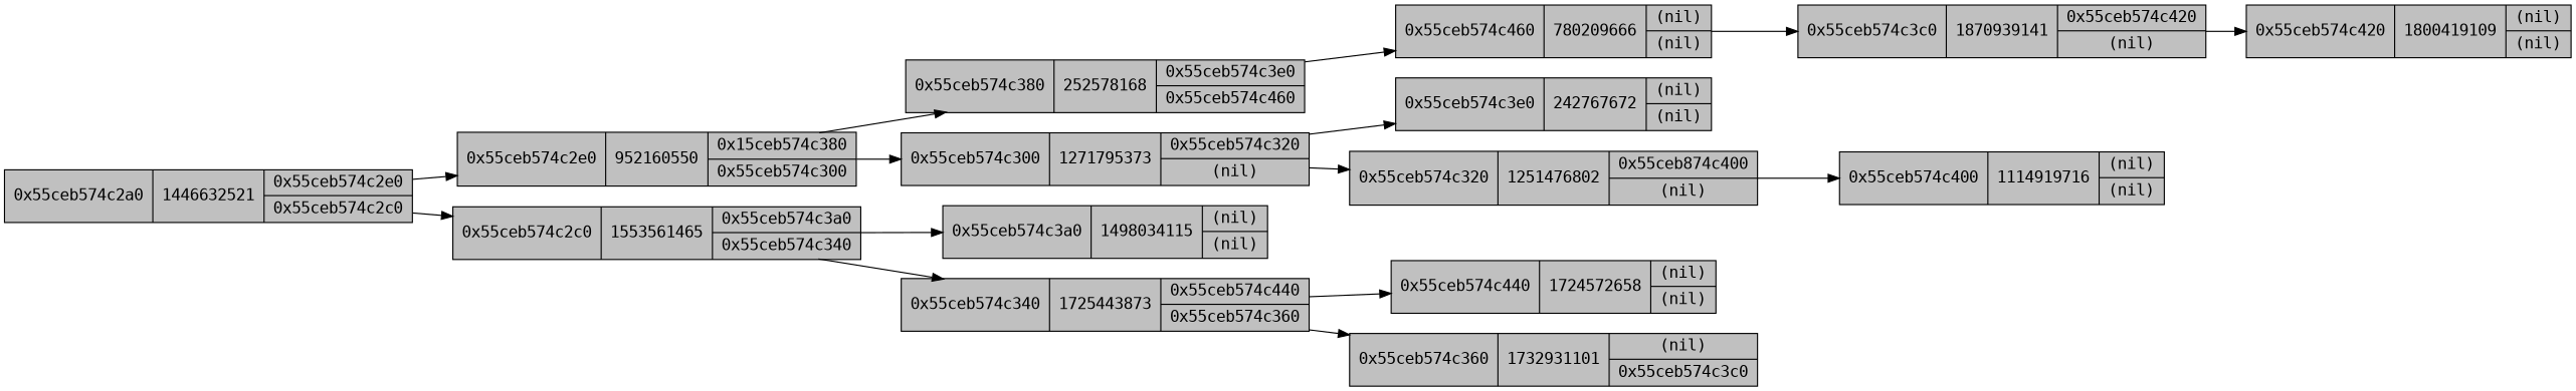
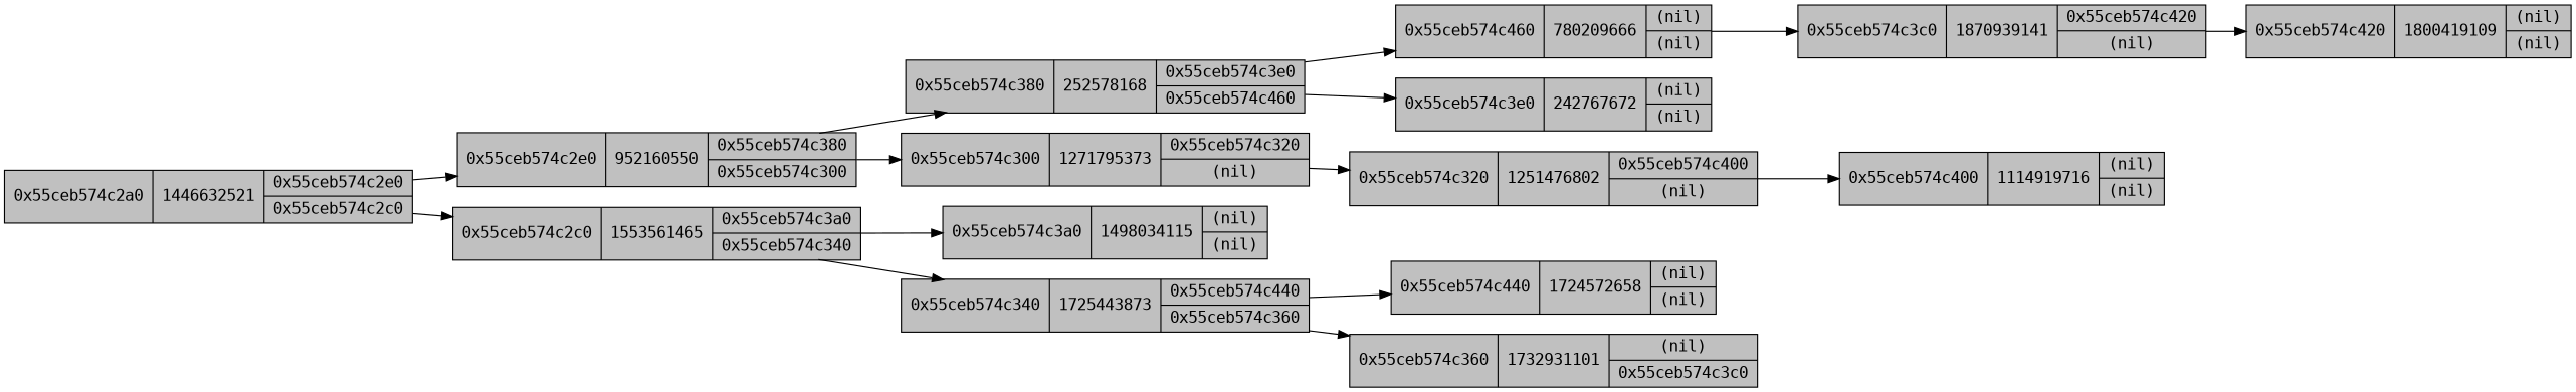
  digraph {
    rankdir=LR
    node [fillcolor=grey fontname=Monospace shape=record style=filled]
    n1 [label="{0x55ceb574c3e0|242767672|{(nil)|(nil)}}"]
    n2 [label="{0x55ceb574c380|252578168|{0x55ceb574c3e0|0x55ceb574c460}}"]
    n3 [label="{0x55ceb574c460|780209666|{(nil)|(nil)}}"]
    n4 [label="{0x55ceb574c3c0|1870939141|{0x55ceb574c420|(nil)}}"]
-   n5 [label="{0x55ceb574c2e0|952160550|{0x15ceb574c380|0x55ceb574c300}}"]
+   n5 [label="{0x55ceb574c2e0|952160550|{0x55ceb574c380|0x55ceb574c300}}"]
    n6 [label="{0x55ceb574c300|1271795373|{0x55ceb574c320|(nil)}}"]
-   n7 [label="{0x55ceb574c320|1251476802|{0x55ceb874c400|(nil)}}"]
+   n7 [label="{0x55ceb574c320|1251476802|{0x55ceb574c400|(nil)}}"]
    n8 [label="{0x55ceb574c400|1114919716|{(nil)|(nil)}}"]
    n9 [label="{0x55ceb574c2a0|1446632521|{0x55ceb574c2e0|0x55ceb574c2c0}}"]
    n10 [label="{0x55ceb574c2c0|1553561465|{0x55ceb574c3a0|0x55ceb574c340}}"]
    n11 [label="{0x55ceb574c3a0|1498034115|{(nil)|(nil)}}"]
    n12 [label="{0x55ceb574c340|1725443873|{0x55ceb574c440|0x55ceb574c360}}"]
    n13 [label="{0x55ceb574c440|1724572658|{(nil)|(nil)}}"]
    n14 [label="{0x55ceb574c360|1732931101|{(nil)|0x55ceb574c3c0}}"]
    n15 [label="{0x55ceb574c420|1800419109|{(nil)|(nil)}}"]
-   n6 -> n1
+   n2 -> n1
    n2 -> n3
    n3 -> n4
    n4 -> n15
    n5 -> n2
    n5 -> n6
    n6 -> n7
    n7 -> n8
    n9 -> n5
    n9 -> n10
    n10 -> n11
    n10 -> n12
    n12 -> n13
    n12 -> n14
  }
